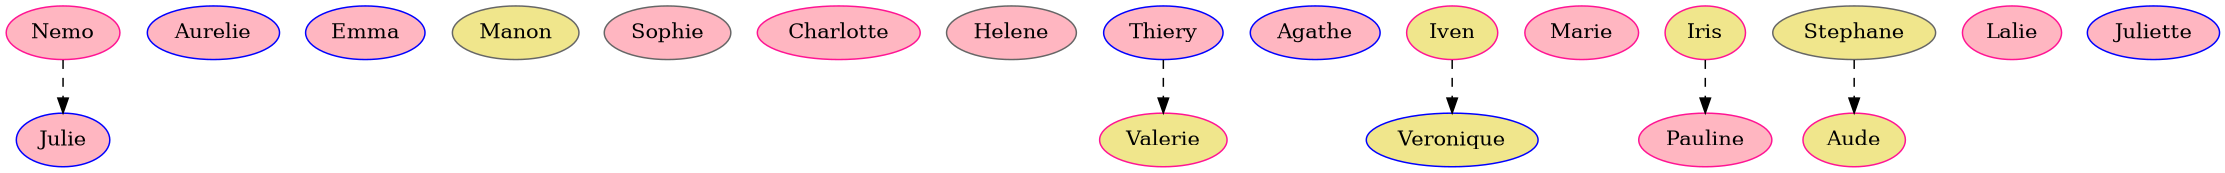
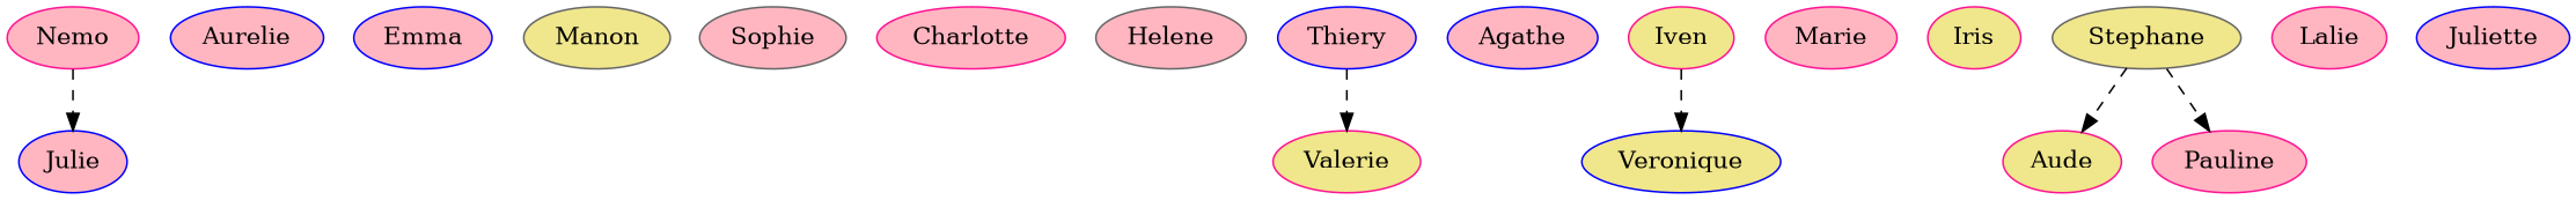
  strict digraph {
    node [color=deeppink fillcolor=lightpink style=filled]
    edge [style=dashed]
    Julie [color=blue]
    Nemo
    Aurelie [color=blue]
    Emma [color=blue]
    Manon [color=gray40 fillcolor=khaki]
    Sophie [color=gray40]
    Charlotte
    Helene [color=gray40]
    Thiery [color=blue]
    Valerie [fillcolor=khaki]
    Agathe [color=blue]
    Iven [fillcolor=khaki]
    Veronique [color=blue fillcolor=khaki]
    Marie
    Iris [fillcolor=khaki]
    Stephane [color=gray40 fillcolor=khaki]
    Aude [fillcolor=khaki]
    Pauline
    Lalie
    Juliette [color=blue]
    Nemo -> Julie
    Thiery -> Valerie
    Iven -> Veronique
    Stephane -> Aude
-   Iris -> Pauline
+   Stephane -> Pauline
  }
